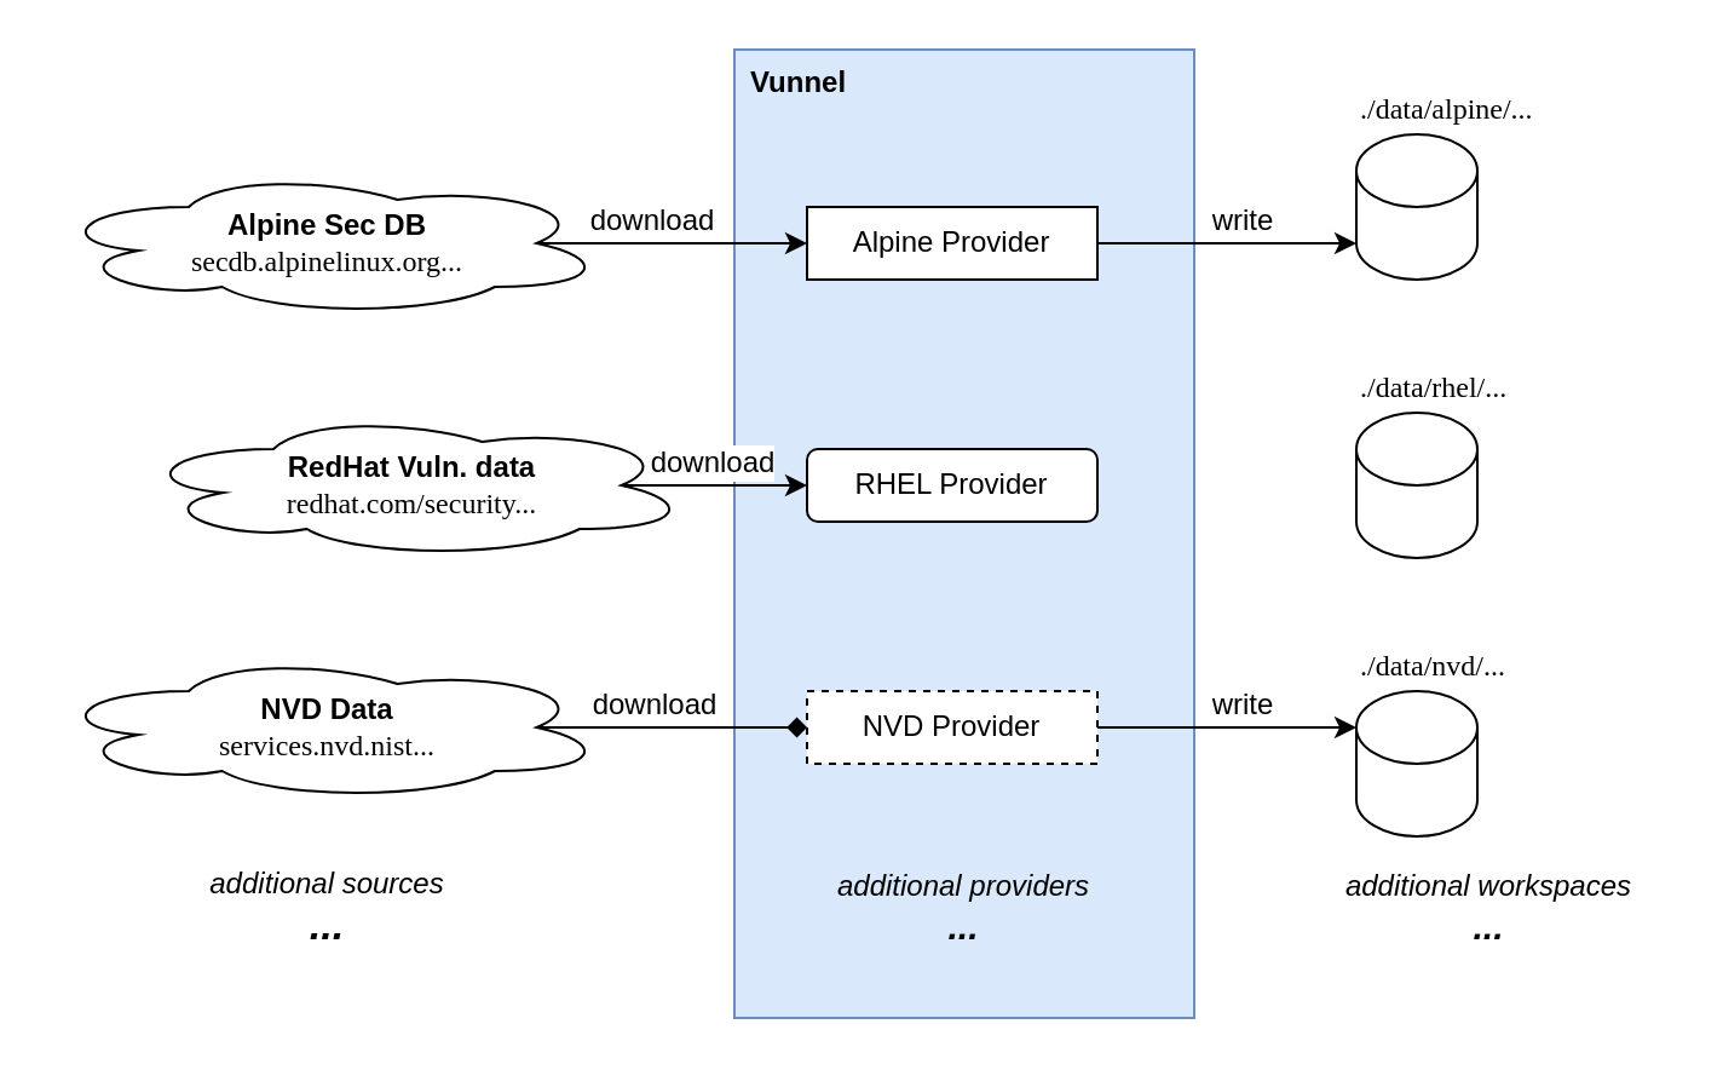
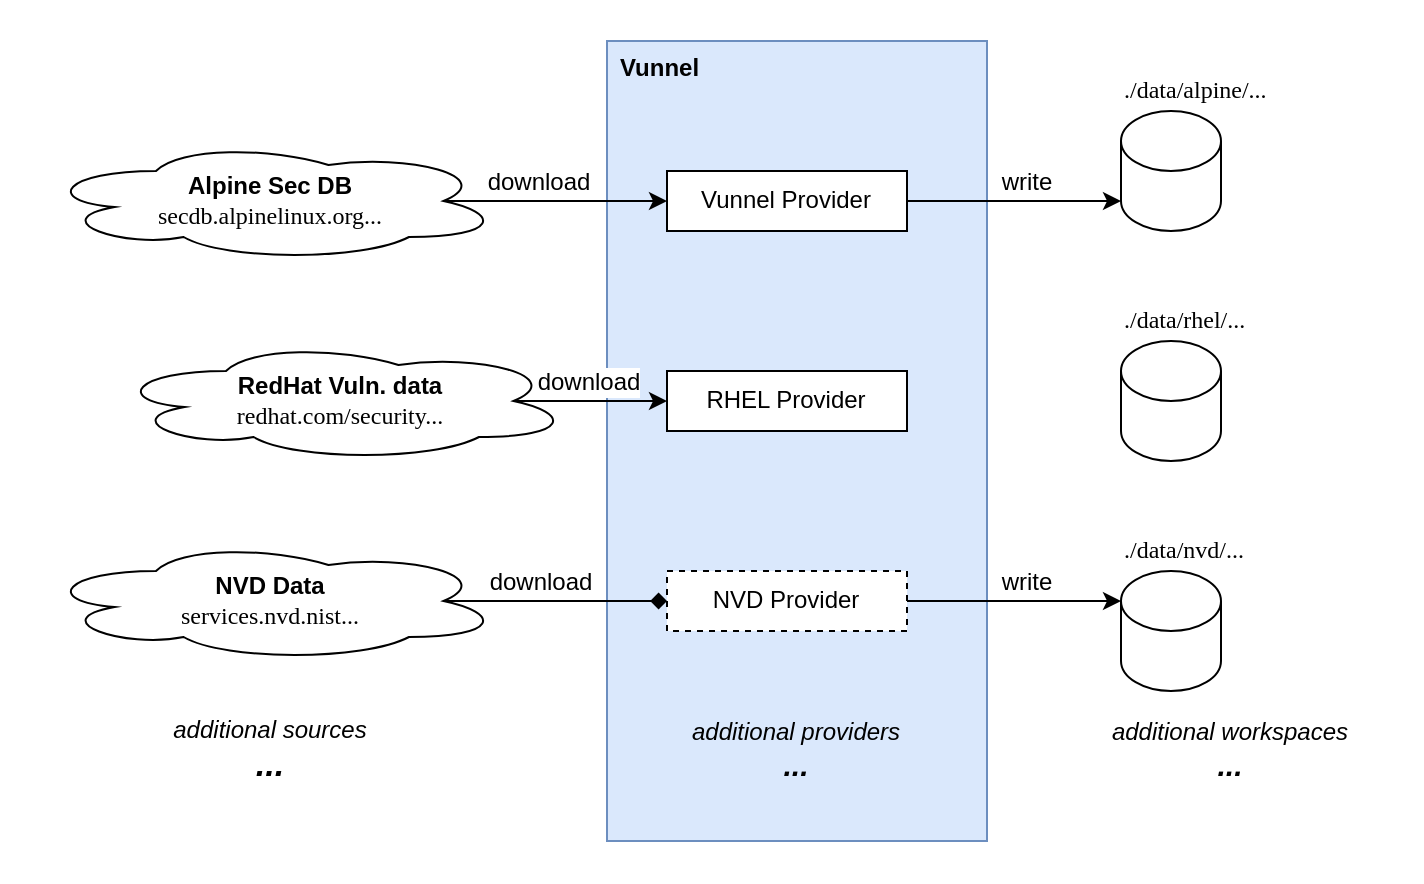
  <mxCell id="0" />
  <mxCell id="1" parent="0" />
  <mxCell id="2" value="&lt;b&gt;Alpine Sec DB&lt;br&gt;&lt;/b&gt;&lt;font data-font-src=&quot;https://fonts.googleapis.com/css?family=Roboto+Mono&quot; face=&quot;Roboto Mono&quot;&gt;secdb.alpinelinux.org...&lt;/font&gt;" style="ellipse;shape=cloud;whiteSpace=wrap;html=1;" parent="1" vertex="1"><mxGeometry x="20" y="70" width="230" height="60" as="geometry" /></mxCell>
  <mxCell id="3" value="&lt;b&gt;NVD Data&lt;br&gt;&lt;/b&gt;&lt;font data-font-src=&quot;https://fonts.googleapis.com/css?family=Roboto+Mono&quot; face=&quot;Roboto Mono&quot;&gt;services.nvd.nist...&lt;/font&gt;" style="ellipse;shape=cloud;whiteSpace=wrap;html=1;" parent="1" vertex="1"><mxGeometry x="20" y="270" width="230" height="60" as="geometry" /></mxCell>
  <mxCell id="4" value="&lt;b&gt;RedHat Vuln. data&lt;br&gt;&lt;/b&gt;&lt;font data-font-src=&quot;https://fonts.googleapis.com/css?family=Roboto+Mono&quot; face=&quot;Roboto Mono&quot;&gt;redhat.com/security...&lt;/font&gt;" style="ellipse;shape=cloud;whiteSpace=wrap;html=1;" parent="1" vertex="1"><mxGeometry x="55" y="170" width="230" height="60" as="geometry" /></mxCell>
  <mxCell id="5" value="&lt;b&gt;Vunnel&lt;/b&gt;" style="rounded=0;whiteSpace=wrap;html=1;fontFamily=Helvetica;verticalAlign=top;align=left;spacingLeft=5;fillColor=#dae8fc;strokeColor=#6c8ebf;" parent="1" vertex="1"><mxGeometry x="303" y="20" width="190" height="400" as="geometry" /></mxCell>
  <mxCell id="6" style="edgeStyle=orthogonalEdgeStyle;rounded=0;orthogonalLoop=1;jettySize=auto;html=1;exitX=1;exitY=0.5;exitDx=0;exitDy=0;entryX=0;entryY=1;entryDx=0;entryDy=-15;entryPerimeter=0;fontFamily=Roboto Mono;fontSource=https%3A%2F%2Ffonts.googleapis.com%2Fcss%3Ffamily%3DRoboto%2BMono;fontSize=12;" parent="1" source="8" target="15" edge="1"><mxGeometry relative="1" as="geometry" /></mxCell>
  <mxCell id="7" value="write" style="edgeLabel;html=1;align=center;verticalAlign=middle;resizable=0;points=[];fontSize=12;fontFamily=Helvetica;" parent="6" vertex="1" connectable="0"><mxGeometry x="-0.1" y="3" relative="1" as="geometry"><mxPoint x="11" y="-7" as="offset" /></mxGeometry></mxCell>
- <mxCell id="8" value="Alpine Provider" style="rounded=0;whiteSpace=wrap;html=1;fontFamily=Helvetica;" parent="1" vertex="1"><mxGeometry x="333" y="85" width="120" height="30" as="geometry" /></mxCell>
- <mxCell id="9" value="RHEL Provider" style="whiteSpace=wrap;html=1;fontFamily=Helvetica;rounded=1;" parent="1" vertex="1"><mxGeometry x="333" y="185" width="120" height="30" as="geometry" /></mxCell>
+ <mxCell id="8" value="Vunnel Provider" style="rounded=0;whiteSpace=wrap;html=1;fontFamily=Helvetica;" parent="1" vertex="1"><mxGeometry x="333" y="85" width="120" height="30" as="geometry" /></mxCell>
+ <mxCell id="9" value="RHEL Provider" style="rounded=0;whiteSpace=wrap;html=1;fontFamily=Helvetica;" parent="1" vertex="1"><mxGeometry x="333" y="185" width="120" height="30" as="geometry" /></mxCell>
  <mxCell id="10" style="edgeStyle=orthogonalEdgeStyle;rounded=0;orthogonalLoop=1;jettySize=auto;html=1;exitX=1;exitY=0.5;exitDx=0;exitDy=0;entryX=0;entryY=0;entryDx=0;entryDy=15;entryPerimeter=0;fontFamily=Roboto Mono;fontSource=https%3A%2F%2Ffonts.googleapis.com%2Fcss%3Ffamily%3DRoboto%2BMono;fontSize=12;" parent="1" source="12" target="17" edge="1"><mxGeometry relative="1" as="geometry" /></mxCell>
  <mxCell id="11" value="write" style="edgeLabel;html=1;align=center;verticalAlign=middle;resizable=0;points=[];fontSize=12;fontFamily=Helvetica;" parent="10" vertex="1" connectable="0"><mxGeometry x="0.025" y="-1" relative="1" as="geometry"><mxPoint x="4" y="-11" as="offset" /></mxGeometry></mxCell>
  <mxCell id="12" value="NVD Provider" style="rounded=0;whiteSpace=wrap;html=1;fontFamily=Helvetica;dashed=1;" parent="1" vertex="1"><mxGeometry x="333" y="285" width="120" height="30" as="geometry" /></mxCell>
  <mxCell id="13" value="&lt;i style=&quot;&quot;&gt;additional sources &lt;br style=&quot;font-size: 12px;&quot;&gt;&lt;b style=&quot;&quot;&gt;&lt;font style=&quot;font-size: 17px;&quot;&gt;...&lt;/font&gt;&lt;/b&gt;&lt;/i&gt;" style="text;html=1;strokeColor=none;fillColor=none;align=center;verticalAlign=middle;whiteSpace=wrap;rounded=0;fontFamily=Helvetica;fontSize=12;" parent="1" vertex="1"><mxGeometry x="60" y="360" width="150" height="30" as="geometry" /></mxCell>
  <mxCell id="14" value="&lt;i style=&quot;&quot;&gt;additional providers&lt;br style=&quot;font-size: 12px;&quot;&gt;&lt;b style=&quot;&quot;&gt;&lt;font style=&quot;font-size: 15px;&quot;&gt;...&lt;/font&gt;&lt;/b&gt;&lt;/i&gt;" style="text;html=1;strokeColor=none;fillColor=none;align=center;verticalAlign=middle;whiteSpace=wrap;rounded=0;fontFamily=Helvetica;fontSize=12;" parent="1" vertex="1"><mxGeometry x="323" y="360" width="150" height="30" as="geometry" /></mxCell>
  <mxCell id="15" value="&lt;font style=&quot;font-size: 12px;&quot; data-font-src=&quot;https://fonts.googleapis.com/css?family=Roboto+Mono&quot; face=&quot;Roboto Mono&quot;&gt;./data/alpine/...&lt;/font&gt;" style="shape=cylinder3;whiteSpace=wrap;html=1;boundedLbl=1;backgroundOutline=1;size=15;fontFamily=Helvetica;fontSize=15;labelPosition=center;verticalLabelPosition=top;align=left;verticalAlign=bottom;" parent="1" vertex="1"><mxGeometry x="560" y="55" width="50" height="60" as="geometry" /></mxCell>
  <mxCell id="16" value="&lt;font style=&quot;font-size: 12px;&quot; data-font-src=&quot;https://fonts.googleapis.com/css?family=Roboto+Mono&quot; face=&quot;Roboto Mono&quot;&gt;./data/rhel/...&lt;/font&gt;" style="shape=cylinder3;whiteSpace=wrap;html=1;boundedLbl=1;backgroundOutline=1;size=15;fontFamily=Helvetica;fontSize=15;labelPosition=center;verticalLabelPosition=top;align=left;verticalAlign=bottom;" parent="1" vertex="1"><mxGeometry x="560" y="170" width="50" height="60" as="geometry" /></mxCell>
  <mxCell id="17" value="&lt;font style=&quot;font-size: 12px;&quot; data-font-src=&quot;https://fonts.googleapis.com/css?family=Roboto+Mono&quot; face=&quot;Roboto Mono&quot;&gt;./data/nvd/...&lt;/font&gt;" style="shape=cylinder3;whiteSpace=wrap;html=1;boundedLbl=1;backgroundOutline=1;size=15;fontFamily=Helvetica;fontSize=15;labelPosition=center;verticalLabelPosition=top;align=left;verticalAlign=bottom;" parent="1" vertex="1"><mxGeometry x="560" y="285" width="50" height="60" as="geometry" /></mxCell>
  <mxCell id="18" value="" style="edgeStyle=orthogonalEdgeStyle;rounded=0;orthogonalLoop=1;jettySize=auto;html=1;fontFamily=Roboto Mono;fontSource=https%3A%2F%2Ffonts.googleapis.com%2Fcss%3Ffamily%3DRoboto%2BMono;fontSize=12;exitX=0.875;exitY=0.5;exitDx=0;exitDy=0;exitPerimeter=0;" parent="1" source="2" target="8" edge="1"><mxGeometry relative="1" as="geometry"><mxPoint x="259" y="100" as="sourcePoint" /></mxGeometry></mxCell>
  <mxCell id="19" value="&lt;font face=&quot;Helvetica&quot;&gt;download&lt;/font&gt;" style="edgeLabel;html=1;align=center;verticalAlign=middle;resizable=0;points=[];fontSize=12;fontFamily=Roboto Mono;" parent="18" vertex="1" connectable="0"><mxGeometry x="-0.486" relative="1" as="geometry"><mxPoint x="18" y="-10" as="offset" /></mxGeometry></mxCell>
  <mxCell id="20" value="" style="edgeStyle=orthogonalEdgeStyle;rounded=0;orthogonalLoop=1;jettySize=auto;html=1;fontFamily=Roboto Mono;fontSource=https%3A%2F%2Ffonts.googleapis.com%2Fcss%3Ffamily%3DRoboto%2BMono;fontSize=12;exitX=0.875;exitY=0.5;exitDx=0;exitDy=0;exitPerimeter=0;" parent="1" source="4" target="9" edge="1"><mxGeometry relative="1" as="geometry"><mxPoint x="259" y="200" as="sourcePoint" /></mxGeometry></mxCell>
  <mxCell id="21" value="download" style="edgeLabel;html=1;align=center;verticalAlign=middle;resizable=0;points=[];fontSize=12;fontFamily=Helvetica;" parent="20" vertex="1" connectable="0"><mxGeometry x="-0.343" y="-1" relative="1" as="geometry"><mxPoint x="12" y="-11" as="offset" /></mxGeometry></mxCell>
  <mxCell id="22" value="" style="edgeStyle=orthogonalEdgeStyle;rounded=0;orthogonalLoop=1;jettySize=auto;html=1;fontFamily=Roboto Mono;fontSource=https%3A%2F%2Ffonts.googleapis.com%2Fcss%3Ffamily%3DRoboto%2BMono;fontSize=12;exitX=0.875;exitY=0.5;exitDx=0;exitDy=0;exitPerimeter=0;endArrow=diamond;" parent="1" source="3" target="12" edge="1"><mxGeometry relative="1" as="geometry"><mxPoint x="259" y="300" as="sourcePoint" /></mxGeometry></mxCell>
  <mxCell id="23" value="download" style="edgeLabel;html=1;align=center;verticalAlign=middle;resizable=0;points=[];fontSize=12;fontFamily=Helvetica;" parent="22" vertex="1" connectable="0"><mxGeometry x="-0.143" y="-3" relative="1" as="geometry"><mxPoint y="-13" as="offset" /></mxGeometry></mxCell>
  <mxCell id="24" value="&lt;i style=&quot;&quot;&gt;additional workspaces&lt;br style=&quot;font-size: 12px;&quot;&gt;&lt;b style=&quot;&quot;&gt;&lt;font style=&quot;font-size: 15px;&quot;&gt;...&lt;/font&gt;&lt;/b&gt;&lt;/i&gt;" style="text;html=1;strokeColor=none;fillColor=none;align=center;verticalAlign=middle;whiteSpace=wrap;rounded=0;fontFamily=Helvetica;fontSize=12;" parent="1" vertex="1"><mxGeometry x="540" y="360" width="150" height="30" as="geometry" /></mxCell>
